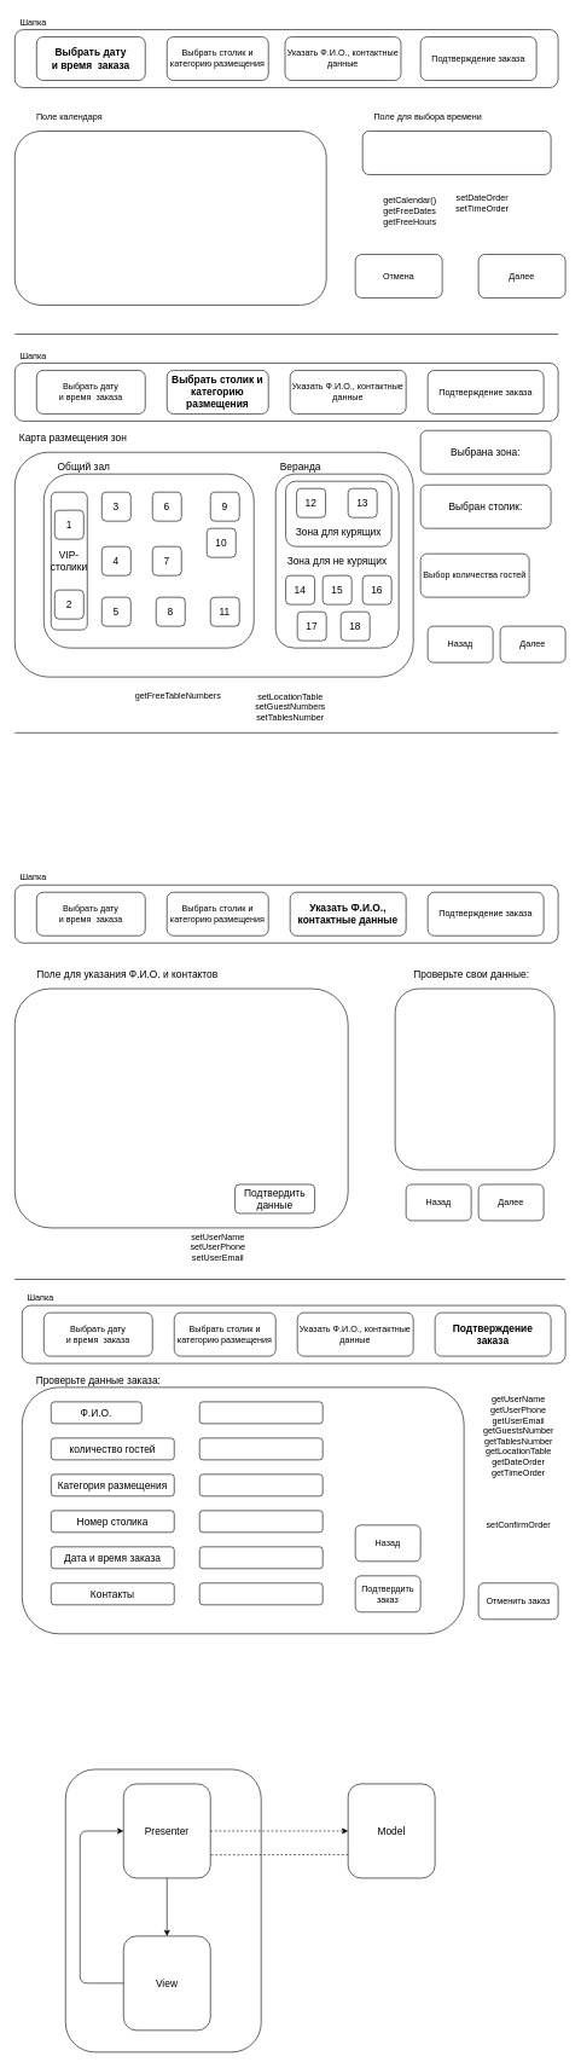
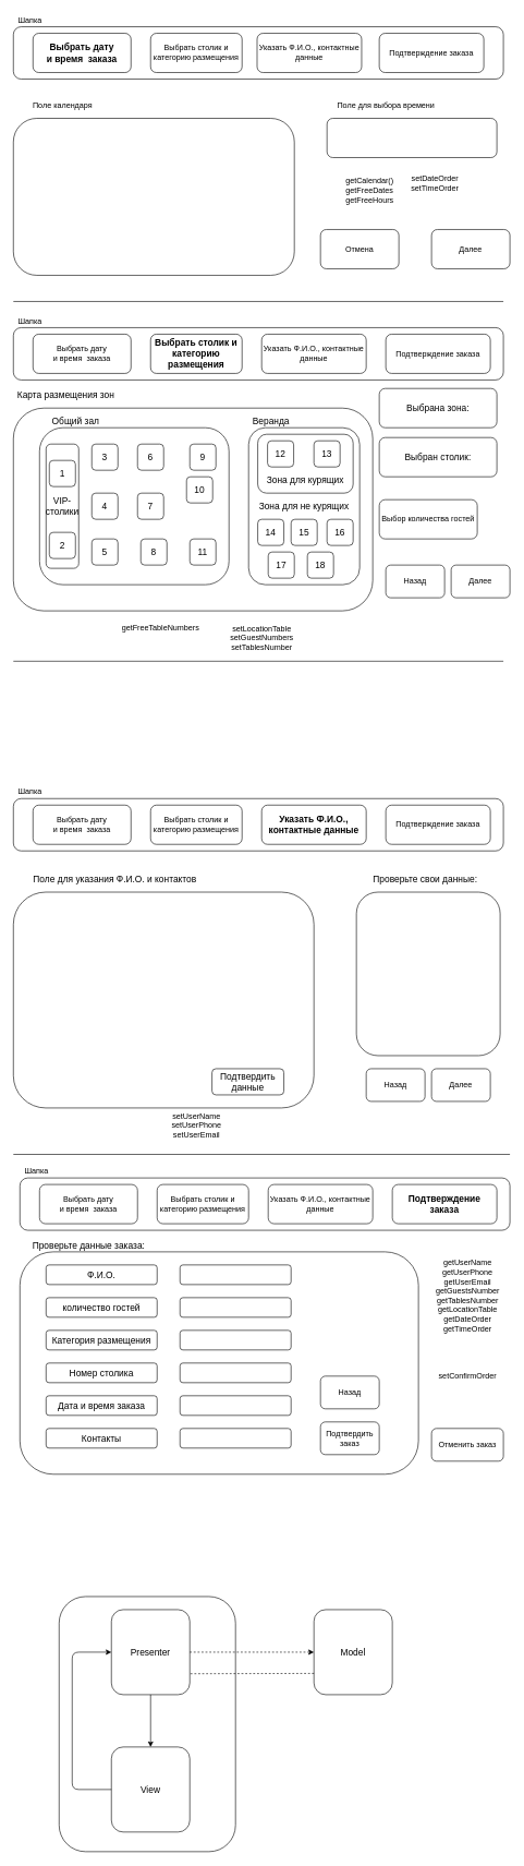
  <mxCell id="0" />
  <mxCell id="1" parent="0" />
  <mxCell id="2" value="" style="rounded=1;whiteSpace=wrap;html=1;fontSize=12;" parent="1" vertex="1"><mxGeometry x="20" y="180" width="430" height="240" as="geometry" /></mxCell>
  <mxCell id="3" value="Поле календаря" style="text;html=1;align=center;verticalAlign=middle;resizable=0;points=[];autosize=1;strokeColor=none;fillColor=none;fontSize=12;" parent="1" vertex="1"><mxGeometry x="40" y="150" width="110" height="20" as="geometry" /></mxCell>
  <mxCell id="4" value="" style="rounded=1;whiteSpace=wrap;html=1;fontSize=12;" parent="1" vertex="1"><mxGeometry x="500" y="180" width="260" height="60" as="geometry" /></mxCell>
  <mxCell id="5" value="Поле для выбора времени" style="text;html=1;align=center;verticalAlign=middle;resizable=0;points=[];autosize=1;strokeColor=none;fillColor=none;fontSize=12;" parent="1" vertex="1"><mxGeometry x="510" y="150" width="160" height="20" as="geometry" /></mxCell>
  <mxCell id="6" value="Далее" style="rounded=1;whiteSpace=wrap;html=1;fontSize=12;" parent="1" vertex="1"><mxGeometry x="660" y="350" width="120" height="60" as="geometry" /></mxCell>
  <mxCell id="7" value="Отмена" style="rounded=1;whiteSpace=wrap;html=1;fontSize=12;" parent="1" vertex="1"><mxGeometry x="490" y="350" width="120" height="60" as="geometry" /></mxCell>
  <mxCell id="8" value="" style="endArrow=none;html=1;fontSize=12;" parent="1" edge="1"><mxGeometry width="50" height="50" relative="1" as="geometry"><mxPoint x="20" y="460" as="sourcePoint" /><mxPoint x="770" y="460" as="targetPoint" /></mxGeometry></mxCell>
  <mxCell id="9" value="" style="group" parent="1" vertex="1" connectable="0"><mxGeometry x="20" y="20" width="750" height="100" as="geometry" /></mxCell>
  <mxCell id="10" value="" style="rounded=1;whiteSpace=wrap;html=1;" parent="9" vertex="1"><mxGeometry y="20" width="750" height="80" as="geometry" /></mxCell>
  <mxCell id="11" value="Шапка" style="text;html=1;align=center;verticalAlign=middle;resizable=0;points=[];autosize=1;strokeColor=none;fillColor=none;" parent="9" vertex="1"><mxGeometry width="50" height="20" as="geometry" /></mxCell>
  <mxCell id="12" value="Выбрать дату&lt;br style=&quot;font-size: 14px;&quot;&gt;и время&amp;nbsp; заказа" style="rounded=1;whiteSpace=wrap;html=1;fontStyle=1;fontSize=14;" parent="9" vertex="1"><mxGeometry x="30" y="30" width="150" height="60" as="geometry" /></mxCell>
  <mxCell id="13" value="Выбрать столик и категорию размещения" style="rounded=1;whiteSpace=wrap;html=1;fontStyle=0;fontSize=12;" parent="9" vertex="1"><mxGeometry x="210" y="30" width="140" height="60" as="geometry" /></mxCell>
  <mxCell id="14" value="Указать Ф.И.О., контактные данные" style="rounded=1;whiteSpace=wrap;html=1;fontStyle=0;fontSize=12;" parent="9" vertex="1"><mxGeometry x="373" y="30" width="160" height="60" as="geometry" /></mxCell>
  <mxCell id="15" value="Подтверждение заказа" style="rounded=1;whiteSpace=wrap;html=1;fontStyle=0;fontSize=12;" parent="9" vertex="1"><mxGeometry x="560" y="30" width="160" height="60" as="geometry" /></mxCell>
  <mxCell id="16" value="" style="group" parent="1" vertex="1" connectable="0"><mxGeometry x="20" y="480" width="750" height="100" as="geometry" /></mxCell>
  <mxCell id="17" value="" style="rounded=1;whiteSpace=wrap;html=1;" parent="16" vertex="1"><mxGeometry y="20" width="750" height="80" as="geometry" /></mxCell>
  <mxCell id="18" value="Шапка" style="text;html=1;align=center;verticalAlign=middle;resizable=0;points=[];autosize=1;strokeColor=none;fillColor=none;" parent="16" vertex="1"><mxGeometry width="50" height="20" as="geometry" /></mxCell>
  <mxCell id="19" value="Выбрать дату&lt;br style=&quot;font-size: 12px;&quot;&gt;и время&amp;nbsp; заказа" style="rounded=1;whiteSpace=wrap;html=1;fontStyle=0;fontSize=12;" parent="16" vertex="1"><mxGeometry x="30" y="30" width="150" height="60" as="geometry" /></mxCell>
  <mxCell id="20" value="Выбрать столик и категорию размещения" style="rounded=1;whiteSpace=wrap;html=1;fontStyle=1;fontSize=14;" parent="16" vertex="1"><mxGeometry x="210" y="30" width="140" height="60" as="geometry" /></mxCell>
  <mxCell id="21" value="Указать Ф.И.О., контактные данные" style="rounded=1;whiteSpace=wrap;html=1;fontStyle=0;fontSize=12;" parent="16" vertex="1"><mxGeometry x="380" y="30" width="160" height="60" as="geometry" /></mxCell>
  <mxCell id="22" value="Подтверждение заказа" style="rounded=1;whiteSpace=wrap;html=1;fontStyle=0;fontSize=12;" parent="16" vertex="1"><mxGeometry x="570" y="30" width="160" height="60" as="geometry" /></mxCell>
  <mxCell id="23" value="" style="rounded=1;whiteSpace=wrap;html=1;fontSize=14;" parent="1" vertex="1"><mxGeometry x="20" y="623" width="550" height="310" as="geometry" /></mxCell>
  <mxCell id="24" value="Карта размещения зон" style="text;html=1;align=center;verticalAlign=middle;resizable=0;points=[];autosize=1;strokeColor=none;fillColor=none;fontSize=14;" parent="1" vertex="1"><mxGeometry x="20" y="593" width="160" height="20" as="geometry" /></mxCell>
  <mxCell id="25" value="" style="rounded=1;whiteSpace=wrap;html=1;fontSize=14;" parent="1" vertex="1"><mxGeometry x="60" y="653" width="290" height="240" as="geometry" /></mxCell>
  <mxCell id="26" value="Зона для не курящих" style="rounded=1;whiteSpace=wrap;html=1;fontSize=14;" parent="1" vertex="1"><mxGeometry x="380" y="653" width="170" height="240" as="geometry" /></mxCell>
  <mxCell id="27" value="&lt;br&gt;&lt;br&gt;&lt;br&gt;Зона для курящих" style="rounded=1;whiteSpace=wrap;html=1;fontSize=14;" parent="1" vertex="1"><mxGeometry x="394" y="663" width="146" height="90" as="geometry" /></mxCell>
  <mxCell id="28" value="Веранда" style="text;html=1;align=center;verticalAlign=middle;resizable=0;points=[];autosize=1;strokeColor=none;fillColor=none;fontSize=14;" parent="1" vertex="1"><mxGeometry x="379" y="633" width="70" height="20" as="geometry" /></mxCell>
  <mxCell id="29" value="Общий зал" style="text;html=1;align=center;verticalAlign=middle;resizable=0;points=[];autosize=1;strokeColor=none;fillColor=none;fontSize=14;" parent="1" vertex="1"><mxGeometry x="70" y="633" width="90" height="20" as="geometry" /></mxCell>
  <mxCell id="30" value="VIP- столики" style="rounded=1;whiteSpace=wrap;html=1;fontSize=14;" parent="1" vertex="1"><mxGeometry x="70" y="678" width="50" height="190" as="geometry" /></mxCell>
  <mxCell id="31" value="Выбрана зона:" style="rounded=1;whiteSpace=wrap;html=1;fontSize=14;" parent="1" vertex="1"><mxGeometry x="580" y="593" width="180" height="60" as="geometry" /></mxCell>
  <mxCell id="32" value="Выбран столик:" style="rounded=1;whiteSpace=wrap;html=1;fontSize=14;" parent="1" vertex="1"><mxGeometry x="580" y="668" width="180" height="60" as="geometry" /></mxCell>
  <mxCell id="33" value="3" style="rounded=1;whiteSpace=wrap;html=1;fontSize=14;" parent="1" vertex="1"><mxGeometry x="140" y="678" width="40" height="40" as="geometry" /></mxCell>
  <mxCell id="34" value="6" style="rounded=1;whiteSpace=wrap;html=1;fontSize=14;" parent="1" vertex="1"><mxGeometry x="210" y="678" width="40" height="40" as="geometry" /></mxCell>
  <mxCell id="35" value="9" style="rounded=1;whiteSpace=wrap;html=1;fontSize=14;" parent="1" vertex="1"><mxGeometry x="290" y="678" width="40" height="40" as="geometry" /></mxCell>
  <mxCell id="36" value="10" style="rounded=1;whiteSpace=wrap;html=1;fontSize=14;" parent="1" vertex="1"><mxGeometry x="285" y="728" width="40" height="40" as="geometry" /></mxCell>
  <mxCell id="37" value="7" style="rounded=1;whiteSpace=wrap;html=1;fontSize=14;" parent="1" vertex="1"><mxGeometry x="210" y="753" width="40" height="40" as="geometry" /></mxCell>
  <mxCell id="38" value="4" style="rounded=1;whiteSpace=wrap;html=1;fontSize=14;" parent="1" vertex="1"><mxGeometry x="140" y="753" width="40" height="40" as="geometry" /></mxCell>
  <mxCell id="39" value="5" style="rounded=1;whiteSpace=wrap;html=1;fontSize=14;" parent="1" vertex="1"><mxGeometry x="140" y="823" width="40" height="40" as="geometry" /></mxCell>
  <mxCell id="40" value="8" style="rounded=1;whiteSpace=wrap;html=1;fontSize=14;" parent="1" vertex="1"><mxGeometry x="215" y="823" width="40" height="40" as="geometry" /></mxCell>
  <mxCell id="41" value="11" style="rounded=1;whiteSpace=wrap;html=1;fontSize=14;" parent="1" vertex="1"><mxGeometry x="290" y="823" width="40" height="40" as="geometry" /></mxCell>
  <mxCell id="42" value="14" style="rounded=1;whiteSpace=wrap;html=1;fontSize=14;" parent="1" vertex="1"><mxGeometry x="394" y="793" width="40" height="40" as="geometry" /></mxCell>
  <mxCell id="43" value="15" style="rounded=1;whiteSpace=wrap;html=1;fontSize=14;" parent="1" vertex="1"><mxGeometry x="445" y="793" width="40" height="40" as="geometry" /></mxCell>
  <mxCell id="44" value="16" style="rounded=1;whiteSpace=wrap;html=1;fontSize=14;" parent="1" vertex="1"><mxGeometry x="500" y="793" width="40" height="40" as="geometry" /></mxCell>
  <mxCell id="45" value="18" style="rounded=1;whiteSpace=wrap;html=1;fontSize=14;" parent="1" vertex="1"><mxGeometry x="470" y="843" width="40" height="40" as="geometry" /></mxCell>
  <mxCell id="46" value="17" style="rounded=1;whiteSpace=wrap;html=1;fontSize=14;" parent="1" vertex="1"><mxGeometry x="410" y="843" width="40" height="40" as="geometry" /></mxCell>
  <mxCell id="47" value="12" style="rounded=1;whiteSpace=wrap;html=1;fontSize=14;" parent="1" vertex="1"><mxGeometry x="409" y="673" width="40" height="40" as="geometry" /></mxCell>
  <mxCell id="48" value="13" style="rounded=1;whiteSpace=wrap;html=1;fontSize=14;" parent="1" vertex="1"><mxGeometry x="480" y="673" width="40" height="40" as="geometry" /></mxCell>
  <mxCell id="49" value="1" style="rounded=1;whiteSpace=wrap;html=1;fontSize=14;" parent="1" vertex="1"><mxGeometry x="75" y="703" width="40" height="40" as="geometry" /></mxCell>
  <mxCell id="50" value="2" style="rounded=1;whiteSpace=wrap;html=1;fontSize=14;" parent="1" vertex="1"><mxGeometry x="75" y="813" width="40" height="40" as="geometry" /></mxCell>
  <mxCell id="51" value="Назад" style="rounded=1;whiteSpace=wrap;html=1;fontSize=12;" parent="1" vertex="1"><mxGeometry x="590" y="863" width="90" height="50" as="geometry" /></mxCell>
  <mxCell id="52" value="Далее" style="rounded=1;whiteSpace=wrap;html=1;fontSize=12;" parent="1" vertex="1"><mxGeometry x="690" y="863" width="90" height="50" as="geometry" /></mxCell>
  <mxCell id="53" value="" style="endArrow=none;html=1;fontSize=14;" parent="1" edge="1"><mxGeometry width="50" height="50" relative="1" as="geometry"><mxPoint x="20" y="1010" as="sourcePoint" /><mxPoint x="770" y="1010" as="targetPoint" /></mxGeometry></mxCell>
  <mxCell id="54" value="" style="group" parent="1" vertex="1" connectable="0"><mxGeometry x="20" y="1200" width="750" height="120" as="geometry" /></mxCell>
  <mxCell id="55" value="" style="rounded=1;whiteSpace=wrap;html=1;" parent="54" vertex="1"><mxGeometry y="20" width="750" height="80" as="geometry" /></mxCell>
  <mxCell id="56" value="Шапка" style="text;html=1;align=center;verticalAlign=middle;resizable=0;points=[];autosize=1;strokeColor=none;fillColor=none;" parent="54" vertex="1"><mxGeometry width="50" height="20" as="geometry" /></mxCell>
  <mxCell id="57" value="Выбрать дату&lt;br style=&quot;font-size: 12px;&quot;&gt;и время&amp;nbsp; заказа" style="rounded=1;whiteSpace=wrap;html=1;fontStyle=0;fontSize=12;" parent="54" vertex="1"><mxGeometry x="30" y="30" width="150" height="60" as="geometry" /></mxCell>
  <mxCell id="58" value="Выбрать столик и категорию размещения" style="rounded=1;whiteSpace=wrap;html=1;fontStyle=0;fontSize=12;" parent="54" vertex="1"><mxGeometry x="210" y="30" width="140" height="60" as="geometry" /></mxCell>
  <mxCell id="59" value="&lt;font style=&quot;font-size: 14px&quot;&gt;&lt;b&gt;Указать Ф.И.О., контактные данные&lt;/b&gt;&lt;/font&gt;" style="rounded=1;whiteSpace=wrap;html=1;fontStyle=0;fontSize=12;" parent="54" vertex="1"><mxGeometry x="380" y="30" width="160" height="60" as="geometry" /></mxCell>
  <mxCell id="60" value="Подтверждение заказа" style="rounded=1;whiteSpace=wrap;html=1;fontStyle=0;fontSize=12;" parent="54" vertex="1"><mxGeometry x="570" y="30" width="160" height="60" as="geometry" /></mxCell>
  <mxCell id="61" value="Выбор количества гостей" style="rounded=1;whiteSpace=wrap;html=1;fontStyle=0;fontSize=12;" parent="1" vertex="1"><mxGeometry x="580" y="763" width="150" height="60" as="geometry" /></mxCell>
  <mxCell id="62" value="" style="rounded=1;whiteSpace=wrap;html=1;fontSize=14;" parent="1" vertex="1"><mxGeometry x="20" y="1363" width="460" height="330" as="geometry" /></mxCell>
  <mxCell id="63" value="Поле для указания Ф.И.О. и контактов" style="text;html=1;align=center;verticalAlign=middle;resizable=0;points=[];autosize=1;strokeColor=none;fillColor=none;fontSize=14;" parent="1" vertex="1"><mxGeometry x="40" y="1333" width="270" height="20" as="geometry" /></mxCell>
  <mxCell id="64" value="Подтвердить данные" style="rounded=1;whiteSpace=wrap;html=1;fontSize=14;" parent="1" vertex="1"><mxGeometry x="324" y="1633" width="110" height="40" as="geometry" /></mxCell>
  <mxCell id="65" value="Назад" style="rounded=1;whiteSpace=wrap;html=1;fontSize=12;" parent="1" vertex="1"><mxGeometry x="560" y="1633" width="90" height="50" as="geometry" /></mxCell>
  <mxCell id="66" value="Далее" style="rounded=1;whiteSpace=wrap;html=1;fontSize=12;" parent="1" vertex="1"><mxGeometry x="660" y="1633" width="90" height="50" as="geometry" /></mxCell>
  <mxCell id="67" value="" style="rounded=1;whiteSpace=wrap;html=1;fontSize=14;" parent="1" vertex="1"><mxGeometry x="545" y="1363" width="220" height="250" as="geometry" /></mxCell>
  <mxCell id="68" value="Проверьте свои данные:" style="text;html=1;align=center;verticalAlign=middle;resizable=0;points=[];autosize=1;strokeColor=none;fillColor=none;fontSize=14;" parent="1" vertex="1"><mxGeometry x="560" y="1333" width="180" height="20" as="geometry" /></mxCell>
  <mxCell id="69" value="" style="group" parent="1" vertex="1" connectable="0"><mxGeometry x="30" y="1780" width="750" height="120" as="geometry" /></mxCell>
  <mxCell id="70" value="" style="rounded=1;whiteSpace=wrap;html=1;" parent="69" vertex="1"><mxGeometry y="20" width="750" height="80" as="geometry" /></mxCell>
  <mxCell id="71" value="Шапка" style="text;html=1;align=center;verticalAlign=middle;resizable=0;points=[];autosize=1;strokeColor=none;fillColor=none;" parent="69" vertex="1"><mxGeometry width="50" height="20" as="geometry" /></mxCell>
  <mxCell id="72" value="Выбрать дату&lt;br style=&quot;font-size: 12px;&quot;&gt;и время&amp;nbsp; заказа" style="rounded=1;whiteSpace=wrap;html=1;fontStyle=0;fontSize=12;" parent="69" vertex="1"><mxGeometry x="30" y="30" width="150" height="60" as="geometry" /></mxCell>
  <mxCell id="73" value="Выбрать столик и категорию размещения" style="rounded=1;whiteSpace=wrap;html=1;fontStyle=0;fontSize=12;" parent="69" vertex="1"><mxGeometry x="210" y="30" width="140" height="60" as="geometry" /></mxCell>
  <mxCell id="74" value="&lt;font style=&quot;font-size: 12px;&quot;&gt;&lt;span style=&quot;font-size: 12px;&quot;&gt;Указать Ф.И.О., контактные данные&lt;/span&gt;&lt;/font&gt;" style="rounded=1;whiteSpace=wrap;html=1;fontStyle=0;fontSize=12;" parent="69" vertex="1"><mxGeometry x="380" y="30" width="160" height="60" as="geometry" /></mxCell>
  <mxCell id="75" value="&lt;b&gt;&lt;font style=&quot;font-size: 14px&quot;&gt;Подтверждение заказа&lt;/font&gt;&lt;/b&gt;" style="rounded=1;whiteSpace=wrap;html=1;fontStyle=0;fontSize=12;" parent="69" vertex="1"><mxGeometry x="570" y="30" width="160" height="60" as="geometry" /></mxCell>
  <mxCell id="76" value="" style="endArrow=none;html=1;fontSize=14;" parent="1" edge="1"><mxGeometry width="50" height="50" relative="1" as="geometry"><mxPoint x="20" y="1764" as="sourcePoint" /><mxPoint x="780" y="1764" as="targetPoint" /></mxGeometry></mxCell>
  <mxCell id="77" value="" style="rounded=1;whiteSpace=wrap;html=1;fontSize=14;" parent="1" vertex="1"><mxGeometry x="30" y="1913" width="610" height="340" as="geometry" /></mxCell>
  <mxCell id="78" value="Проверьте данные заказа:" style="text;html=1;align=center;verticalAlign=middle;resizable=0;points=[];autosize=1;strokeColor=none;fillColor=none;fontSize=14;" parent="1" vertex="1"><mxGeometry x="40" y="1893" width="190" height="20" as="geometry" /></mxCell>
  <mxCell id="79" value="" style="rounded=1;whiteSpace=wrap;html=1;fontSize=14;" parent="1" vertex="1"><mxGeometry x="275" y="1933" width="170" height="30" as="geometry" /></mxCell>
  <mxCell id="80" value="" style="rounded=1;whiteSpace=wrap;html=1;fontSize=14;" parent="1" vertex="1"><mxGeometry x="275" y="1983" width="170" height="30" as="geometry" /></mxCell>
  <mxCell id="81" value="" style="rounded=1;whiteSpace=wrap;html=1;fontSize=14;" parent="1" vertex="1"><mxGeometry x="275" y="2033" width="170" height="30" as="geometry" /></mxCell>
  <mxCell id="82" value="" style="rounded=1;whiteSpace=wrap;html=1;fontSize=14;" parent="1" vertex="1"><mxGeometry x="275" y="2083" width="170" height="30" as="geometry" /></mxCell>
  <mxCell id="83" value="" style="rounded=1;whiteSpace=wrap;html=1;fontSize=14;" parent="1" vertex="1"><mxGeometry x="275" y="2133" width="170" height="30" as="geometry" /></mxCell>
  <mxCell id="84" value="" style="rounded=1;whiteSpace=wrap;html=1;fontSize=14;" parent="1" vertex="1"><mxGeometry x="275" y="2183" width="170" height="30" as="geometry" /></mxCell>
- <mxCell id="85" value="Ф.И.О." style="rounded=1;whiteSpace=wrap;html=1;fontSize=14;" parent="1" vertex="1"><mxGeometry x="70" y="1933" width="125" height="30" as="geometry" /></mxCell>
+ <mxCell id="85" value="Ф.И.О." style="rounded=1;whiteSpace=wrap;html=1;fontSize=14;" parent="1" vertex="1"><mxGeometry x="70" y="1933" width="170" height="30" as="geometry" /></mxCell>
  <mxCell id="86" value="количество гостей" style="rounded=1;whiteSpace=wrap;html=1;fontSize=14;" parent="1" vertex="1"><mxGeometry x="70" y="1983" width="170" height="30" as="geometry" /></mxCell>
  <mxCell id="87" value="Категория размещения" style="rounded=1;whiteSpace=wrap;html=1;fontSize=14;" parent="1" vertex="1"><mxGeometry x="70" y="2033" width="170" height="30" as="geometry" /></mxCell>
  <mxCell id="88" value="Номер столика" style="rounded=1;whiteSpace=wrap;html=1;fontSize=14;" parent="1" vertex="1"><mxGeometry x="70" y="2083" width="170" height="30" as="geometry" /></mxCell>
  <mxCell id="89" value="Дата и время заказа" style="rounded=1;whiteSpace=wrap;html=1;fontSize=14;" parent="1" vertex="1"><mxGeometry x="70" y="2133" width="170" height="30" as="geometry" /></mxCell>
  <mxCell id="90" value="Контакты" style="rounded=1;whiteSpace=wrap;html=1;fontSize=14;" parent="1" vertex="1"><mxGeometry x="70" y="2183" width="170" height="30" as="geometry" /></mxCell>
  <mxCell id="91" value="Назад" style="rounded=1;whiteSpace=wrap;html=1;fontSize=12;" parent="1" vertex="1"><mxGeometry x="490" y="2103" width="90" height="50" as="geometry" /></mxCell>
  <mxCell id="92" value="Подтвердить заказ" style="rounded=1;whiteSpace=wrap;html=1;fontSize=12;" parent="1" vertex="1"><mxGeometry x="490" y="2173" width="90" height="50" as="geometry" /></mxCell>
  <mxCell id="93" value="Отменить заказ" style="rounded=1;whiteSpace=wrap;html=1;fontSize=12;" parent="1" vertex="1"><mxGeometry x="660" y="2183" width="110" height="50" as="geometry" /></mxCell>
  <mxCell id="94" value="" style="rounded=1;whiteSpace=wrap;html=1;fontSize=12;" parent="1" vertex="1"><mxGeometry x="90" y="2440" width="270" height="390" as="geometry" /></mxCell>
  <mxCell id="95" value="View" style="rounded=1;whiteSpace=wrap;html=1;fontSize=14;" parent="1" vertex="1"><mxGeometry x="170" y="2670" width="120" height="130" as="geometry" /></mxCell>
  <mxCell id="96" value="Presenter" style="rounded=1;whiteSpace=wrap;html=1;fontSize=14;" parent="1" vertex="1"><mxGeometry x="170" y="2460" width="120" height="130" as="geometry" /></mxCell>
  <mxCell id="97" value="Model" style="rounded=1;whiteSpace=wrap;html=1;fontSize=14;" parent="1" vertex="1"><mxGeometry x="480" y="2460" width="120" height="130" as="geometry" /></mxCell>
  <mxCell id="98" value="" style="endArrow=classic;html=1;fontSize=14;exitX=1;exitY=0.5;exitDx=0;exitDy=0;entryX=0;entryY=0.5;entryDx=0;entryDy=0;dashed=1;" parent="1" source="96" target="97" edge="1"><mxGeometry width="50" height="50" relative="1" as="geometry"><mxPoint x="470" y="2690" as="sourcePoint" /><mxPoint x="520" y="2640" as="targetPoint" /></mxGeometry></mxCell>
  <mxCell id="99" value="" style="endArrow=classic;html=1;fontSize=14;entryX=0;entryY=0.5;entryDx=0;entryDy=0;exitX=0;exitY=0.5;exitDx=0;exitDy=0;" parent="1" source="95" target="96" edge="1"><mxGeometry width="50" height="50" relative="1" as="geometry"><mxPoint x="560" y="2740" as="sourcePoint" /><mxPoint x="430" y="2740" as="targetPoint" /><Array as="points"><mxPoint x="110" y="2735" /><mxPoint x="110" y="2525" /></Array></mxGeometry></mxCell>
  <mxCell id="100" value="" style="endArrow=classic;html=1;fontSize=14;exitX=0.5;exitY=1;exitDx=0;exitDy=0;entryX=0.5;entryY=0;entryDx=0;entryDy=0;" parent="1" source="96" target="95" edge="1"><mxGeometry width="50" height="50" relative="1" as="geometry"><mxPoint x="470" y="2690" as="sourcePoint" /><mxPoint x="470" y="2650" as="targetPoint" /></mxGeometry></mxCell>
  <mxCell id="101" value="" style="endArrow=none;dashed=1;html=1;fontSize=14;exitX=0;exitY=0.75;exitDx=0;exitDy=0;" parent="1" source="97" edge="1"><mxGeometry width="50" height="50" relative="1" as="geometry"><mxPoint x="470" y="2690" as="sourcePoint" /><mxPoint x="290" y="2558" as="targetPoint" /></mxGeometry></mxCell>
  <mxCell id="102" value="getCalendar()&lt;br&gt;getFreeDates&lt;br&gt;getFreeHours" style="text;html=1;align=center;verticalAlign=middle;resizable=0;points=[];autosize=1;strokeColor=none;fillColor=none;" parent="1" vertex="1"><mxGeometry x="520" y="265" width="90" height="50" as="geometry" /></mxCell>
  <mxCell id="103" value="setDateOrder&lt;br&gt;setTimeOrder" style="text;html=1;align=center;verticalAlign=middle;resizable=0;points=[];autosize=1;strokeColor=none;fillColor=none;" parent="1" vertex="1"><mxGeometry x="620" y="265" width="90" height="30" as="geometry" /></mxCell>
  <mxCell id="104" value="getFreeTableNumbers&lt;br&gt;" style="text;html=1;align=center;verticalAlign=middle;resizable=0;points=[];autosize=1;strokeColor=none;fillColor=none;" parent="1" vertex="1"><mxGeometry x="180" y="950" width="130" height="20" as="geometry" /></mxCell>
  <mxCell id="105" value="setLocationTable&lt;br&gt;setGuestNumbers&lt;br&gt;setTablesNumber" style="text;html=1;align=center;verticalAlign=middle;resizable=0;points=[];autosize=1;strokeColor=none;fillColor=none;" parent="1" vertex="1"><mxGeometry x="345" y="950" width="110" height="50" as="geometry" /></mxCell>
  <mxCell id="106" value="setUserName&lt;br&gt;setUserPhone&lt;br&gt;setUserEmail" style="text;html=1;align=center;verticalAlign=middle;resizable=0;points=[];autosize=1;strokeColor=none;fillColor=none;" parent="1" vertex="1"><mxGeometry x="255" y="1695" width="90" height="50" as="geometry" /></mxCell>
  <mxCell id="107" value="getUserName&lt;br&gt;getUserPhone&lt;br&gt;getUserEmail&lt;br&gt;getGuestsNumber&lt;br&gt;getTablesNumber&lt;br&gt;getLocationTable&lt;br&gt;getDateOrder&lt;br&gt;getTimeOrder" style="text;html=1;align=center;verticalAlign=middle;resizable=0;points=[];autosize=1;strokeColor=none;fillColor=none;" parent="1" vertex="1"><mxGeometry x="660" y="1920" width="110" height="120" as="geometry" /></mxCell>
  <mxCell id="108" value="setConfirmOrder" style="text;html=1;align=center;verticalAlign=middle;resizable=0;points=[];autosize=1;strokeColor=none;fillColor=none;" parent="1" vertex="1"><mxGeometry x="665" y="2093" width="100" height="20" as="geometry" /></mxCell>
